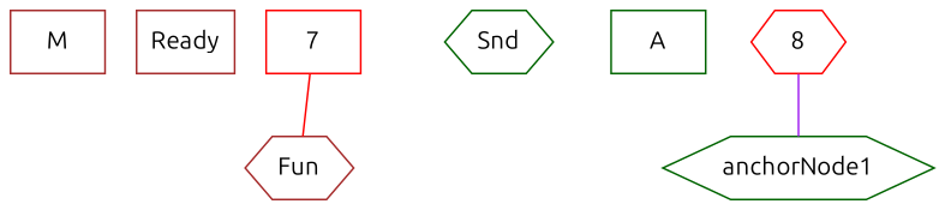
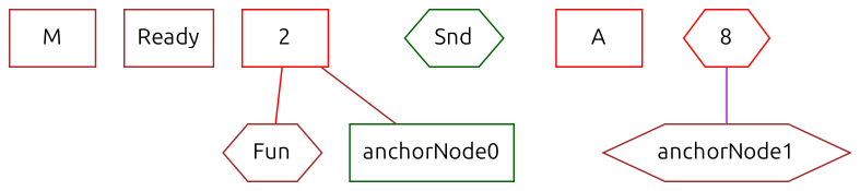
  graph {
    fontname=Ubuntu
    node [color=darkgreen fontname=Ubuntu shape=box]
    edge [fontname=Ubuntu]
    M [color=brown]
    Ready [color=brown]
    Fun [color=brown shape=hexagon]
    Snd [shape=hexagon]
-   A
-   2 [color=red label=7]
-   anchorNode1 [shape=hexagon]
+   A [color=red]
+   2 [color=red]
+   anchorNode0
+   anchorNode1 [color=brown shape=hexagon]
    n9 [color=red label=8 shape=hexagon]
    subgraph sub_1 {
      M
      Ready
    }
    subgraph sub_2 {
      Fun
    }
    subgraph sub_3 {
      Snd
    }
    subgraph sub_4 {
      A
    }
    2 -- Fun [color=red]
+   2 -- anchorNode0 [color=brown]
    n9 -- anchorNode1 [color=purple]
  }
